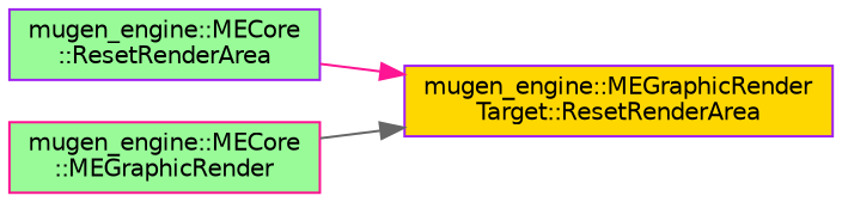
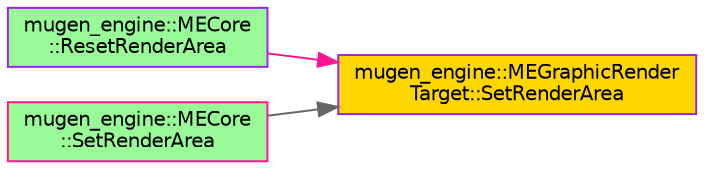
  digraph {
    fontname="DejaVu Sans"
    rankdir=LR
    node [color=purple fillcolor=palegreen fontname="DejaVu Sans" fontsize=10 shape=box style=filled]
    edge [fontname="DejaVu Sans" fontsize=10 labelfontname=Helvetica labelfontsize=10 style=solid]
    n1 [fontcolor=black height=0.2 label="mugen_engine::MECore\l::ResetRenderArea" width=0.4]
-   n2 [fillcolor=gold height=0.2 label="mugen_engine::MEGraphicRender\lTarget::ResetRenderArea" width=0.4]
-   n3 [color=deeppink height=0.2 label="mugen_engine::MECore\l::MEGraphicRender" width=0.4]
+   n2 [fillcolor=gold height=0.2 label="mugen_engine::MEGraphicRender\lTarget::SetRenderArea" width=0.4]
+   n3 [color=deeppink height=0.2 label="mugen_engine::MECore\l::SetRenderArea" width=0.4]
    n1 -> n2 [color=deeppink]
    n3 -> n2 [color=gray40]
  }
